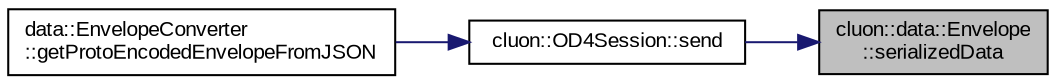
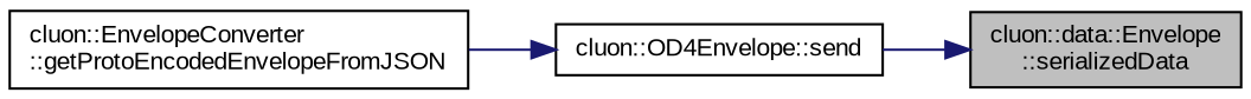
  digraph {
    fontname="Liberation Sans"
    rankdir=RL
    node [color=black fillcolor=white fontname="Liberation Sans" fontsize=10 shape=record style=filled]
    edge [color=midnightblue dir=back fontname="Liberation Sans" fontsize=10 labelfontname=Helvetica labelfontsize=10 style=solid]
    n1 [fillcolor=grey75 fontcolor=black height=0.2 label="cluon::data::Envelope\l::serializedData" width=0.4]
-   n2 [height=0.2 label="cluon::OD4Session::send" width=0.4]
-   n3 [height=0.2 label="data::EnvelopeConverter\l::getProtoEncodedEnvelopeFromJSON" width=0.4]
+   n2 [height=0.2 label="cluon::OD4Envelope::send" width=0.4]
+   n3 [height=0.2 label="cluon::EnvelopeConverter\l::getProtoEncodedEnvelopeFromJSON" width=0.4]
    n1 -> n2
    n2 -> n3
  }
